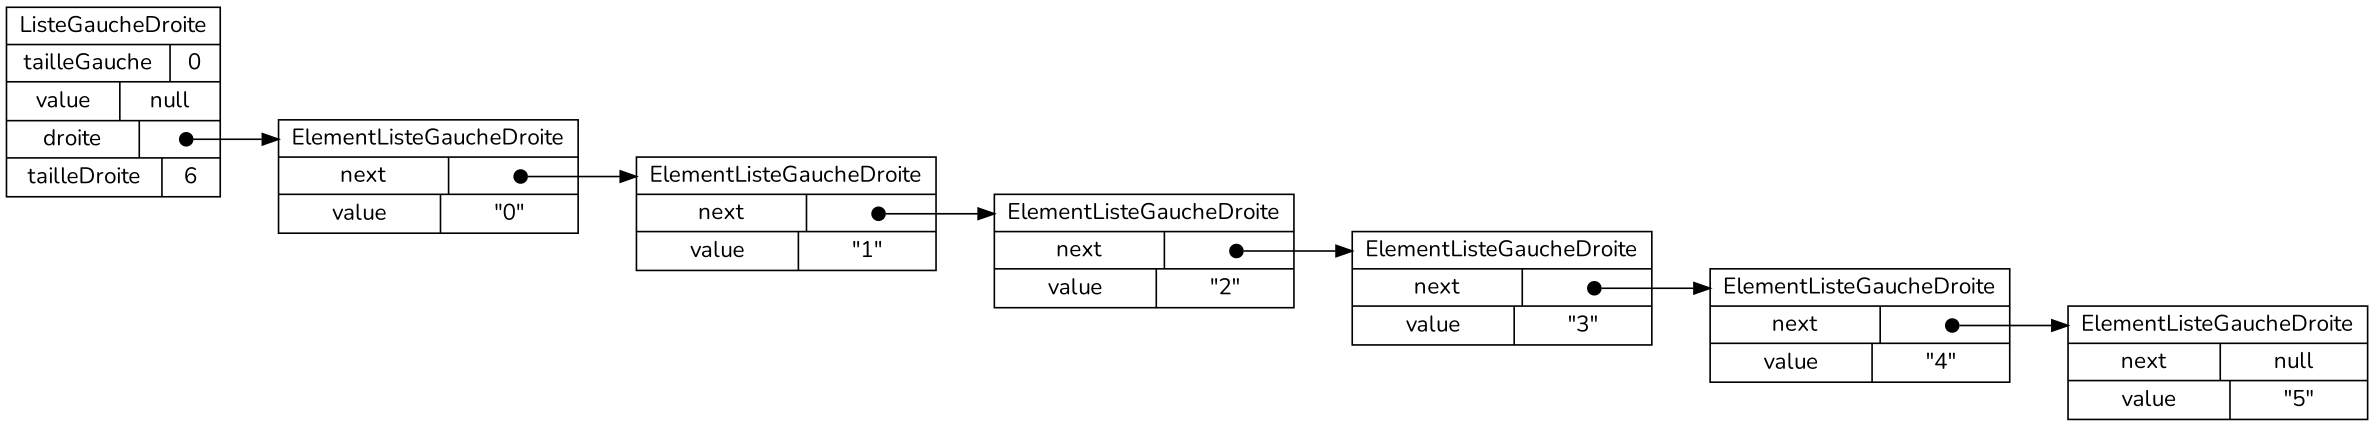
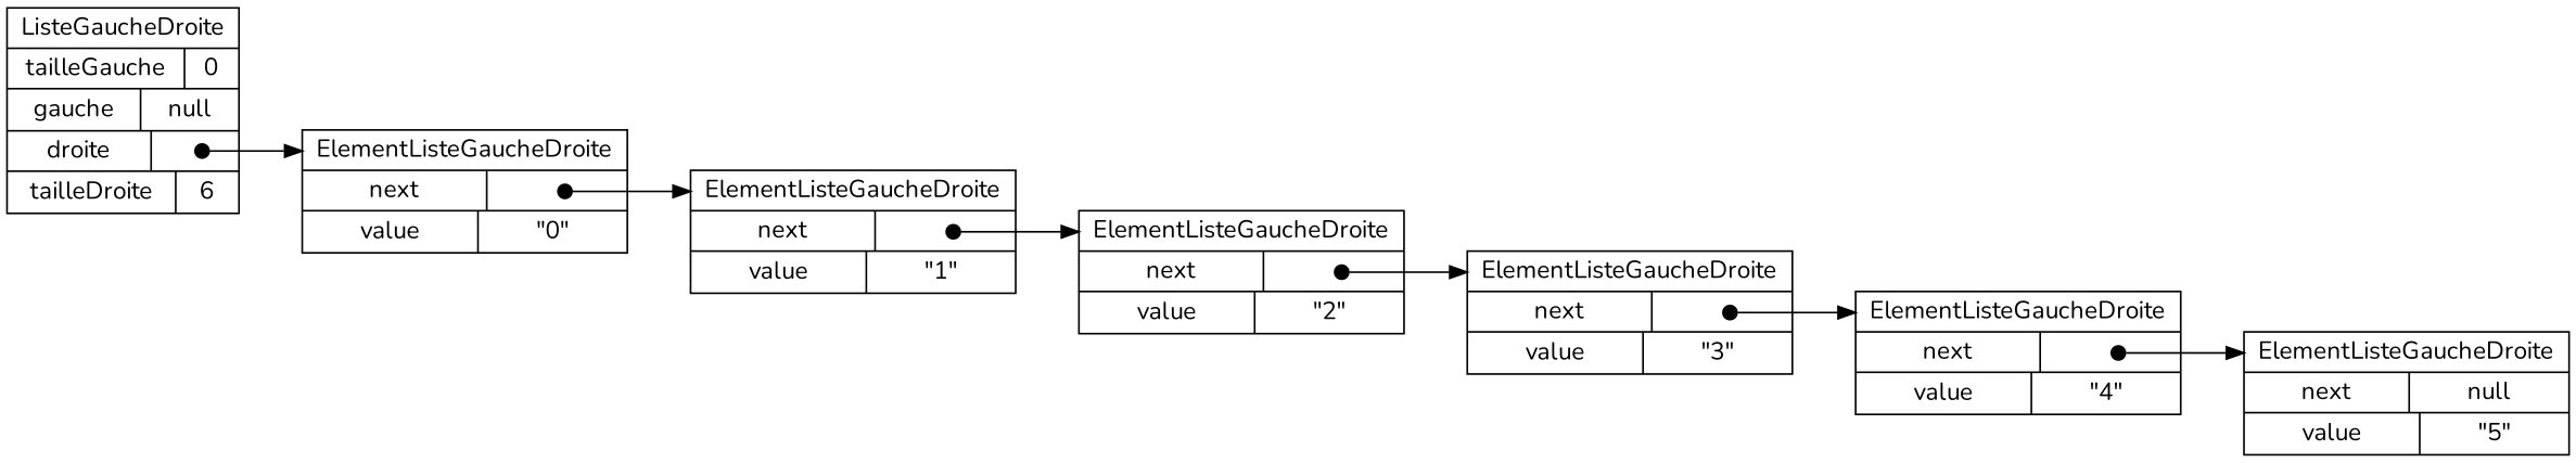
  digraph {
    compound=true
    rankdir=LR
    fontname=Nunito
    node [fillcolor=white shape=record style=filled fontname=Nunito]
    edge [arrowtail=dot dir=both headport=_C tailclip=false tailport="next_next:c" fontname=Nunito]
-   n1 [label="<_C>ListeGaucheDroite|{tailleGauche|0}|{value|null}|{droite|<droite_droite>}|{tailleDroite|6}"]
+   n1 [label="<_C>ListeGaucheDroite|{tailleGauche|0}|{gauche|null}|{droite|<droite_droite>}|{tailleDroite|6}"]
    n2 [label="<_C>ElementListeGaucheDroite|{next|<next_next>}|{value|\"0\"}"]
    n3 [label="<_C>ElementListeGaucheDroite|{next|<next_next>}|{value|\"1\"}"]
    n4 [label="<_C>ElementListeGaucheDroite|{next|<next_next>}|{value|\"2\"}"]
    n5 [label="<_C>ElementListeGaucheDroite|{next|<next_next>}|{value|\"3\"}"]
    n6 [label="<_C>ElementListeGaucheDroite|{next|<next_next>}|{value|\"4\"}"]
    n7 [label="<_C>ElementListeGaucheDroite|{next|null}|{value|\"5\"}"]
    n1 -> n2 [tailport="droite_droite:c"]
    n2 -> n3
    n3 -> n4
    n4 -> n5
    n5 -> n6
    n6 -> n7
  }
